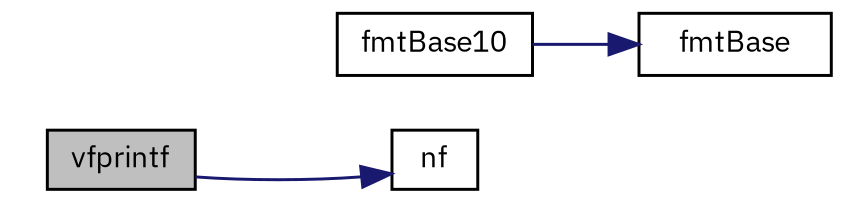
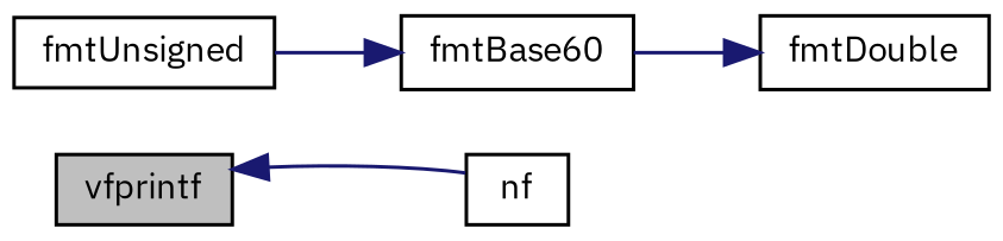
  digraph {
    fontname="IBM Plex Sans"
    rankdir=LR
    node [color=black fillcolor=white fontname="IBM Plex Sans" fontsize=10 shape=record style=filled]
    edge [color=midnightblue fontname="IBM Plex Sans" fontsize=10 labelfontname=Helvetica labelfontsize=10 style=solid]
    n1 [fillcolor=grey75 fontcolor=black height=0.2 label=vfprintf width=0.4]
    n2 [height=0.2 label=nf width=0.4]
-   n3 [height=0.2 label=fmtBase width=0.4]
-   n5 [height=0.2 label=fmtBase10 width=0.4]
-   n1 -> n2
+   n3 [height=0.2 label=fmtDouble width=0.4]
+   n4 [height=0.2 label=fmtUnsigned width=0.4]
+   n5 [height=0.2 label=fmtBase60 width=0.4]
+   n2 -> n1
+   n4 -> n5
    n5 -> n3
  }
